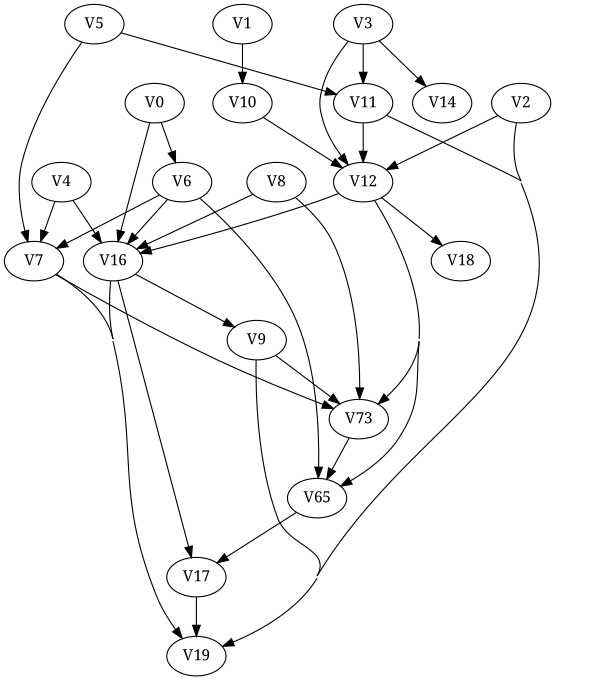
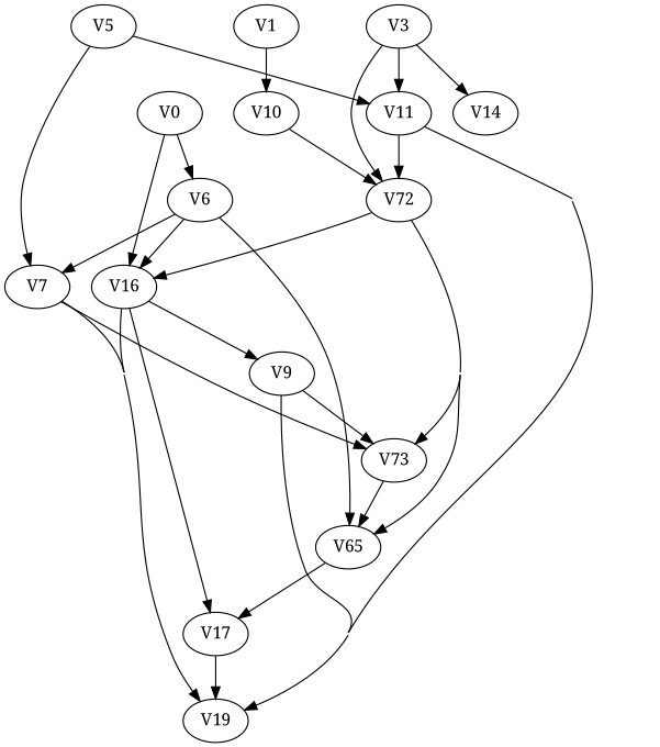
  strict digraph {
    concentrate=True
    fontname="Noto Serif"
    node [fontname="Noto Serif"]
    edge [fontname="Noto Serif"]
    V0
    V6
    V16
    V7
    n5 [label=V65]
    V19
    V9
    V17
    V1
    V10
-   V12
-   V2
+   V12 [label=V72]
    n13 [label=V73]
-   V18
    V3
    V11
    V14
-   V4
    V5
-   V8
    V0 -> V6
    V0 -> V16
    V6 -> V16
    V6 -> V7
    V6 -> n5
    V16 -> V19
    V16 -> V9
    V16 -> V17
    V7 -> V19
    V7 -> n13
    n5 -> V17
    V9 -> V19
    V9 -> n13
    V17 -> V19
    V1 -> V10
    V10 -> V12
    V12 -> V16
    V12 -> n5
    V12 -> n13
-   V12 -> V18
-   V2 -> V19
-   V2 -> V12
    n13 -> n5
    V3 -> V12
    V3 -> V11
    V3 -> V14
    V11 -> V19
    V11 -> V12
-   V4 -> V16
-   V4 -> V7
    V5 -> V7
    V5 -> V11
-   V8 -> V16
-   V8 -> n13
  }
